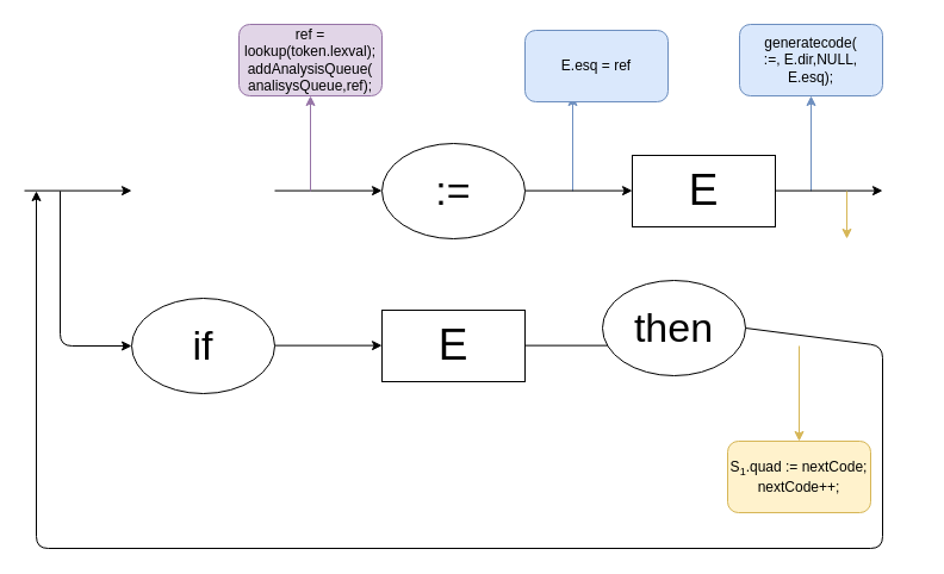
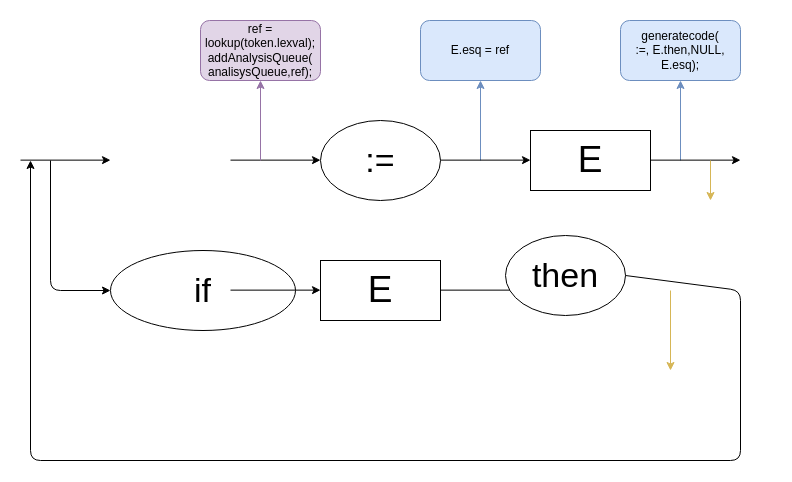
  <mxCell id="0" />
  <mxCell id="1" parent="0" />
  <mxCell id="2" value="" style="group" parent="1" vertex="1" connectable="0"><mxGeometry width="750" height="440" as="geometry" x="20" y="20" /></mxCell>
  <mxCell id="3" value="ref =&lt;br&gt;lookup(token.lexval);&lt;br&gt;addAnalysisQueue(&lt;br&gt;analisysQueue,ref);" style="rounded=1;whiteSpace=wrap;html=1;fillColor=#e1d5e7;strokeColor=#9673a6;" parent="2" vertex="1"><mxGeometry x="180" width="120" height="60" as="geometry" /></mxCell>
  <mxCell id="4" value="" style="endArrow=classic;html=1;fillColor=#dae8fc;strokeColor=#6c8ebf;" parent="2" edge="1"><mxGeometry width="50" height="50" relative="1" as="geometry"><mxPoint x="460" y="140" as="sourcePoint" /><mxPoint x="460" y="60" as="targetPoint" /></mxGeometry></mxCell>
- <mxCell id="5" value="E.esq = ref" style="rounded=1;whiteSpace=wrap;html=1;fillColor=#dae8fc;strokeColor=#6c8ebf;" parent="2" vertex="1"><mxGeometry x="420" y="5" width="120" height="60" as="geometry" /></mxCell>
+ <mxCell id="5" value="E.esq = ref" style="rounded=1;whiteSpace=wrap;html=1;fillColor=#dae8fc;strokeColor=#6c8ebf;" parent="2" vertex="1"><mxGeometry x="400" width="120" height="60" as="geometry" /></mxCell>
  <mxCell id="6" value="" style="endArrow=classic;html=1;fillColor=#dae8fc;strokeColor=#6c8ebf;" parent="2" edge="1"><mxGeometry width="50" height="50" relative="1" as="geometry"><mxPoint x="660" y="140" as="sourcePoint" /><mxPoint x="660" y="60" as="targetPoint" /></mxGeometry></mxCell>
- <mxCell id="7" value="generatecode(&lt;br&gt;:=, E.dir,NULL, E.esq);" style="rounded=1;whiteSpace=wrap;html=1;fillColor=#dae8fc;strokeColor=#6c8ebf;" parent="2" vertex="1"><mxGeometry x="600" width="120" height="60" as="geometry" /></mxCell>
+ <mxCell id="7" value="generatecode(&lt;br&gt;:=, E.then,NULL, E.esq);" style="rounded=1;whiteSpace=wrap;html=1;fillColor=#dae8fc;strokeColor=#6c8ebf;" parent="2" vertex="1"><mxGeometry x="600" width="120" height="60" as="geometry" /></mxCell>
  <mxCell id="8" value="" style="endArrow=classic;html=1;entryX=0;entryY=0.5;entryDx=0;entryDy=0;" parent="2" edge="1"><mxGeometry width="50" height="50" relative="1" as="geometry"><mxPoint x="210" y="139.64" as="sourcePoint" /><mxPoint x="300" y="139.64" as="targetPoint" /></mxGeometry></mxCell>
  <mxCell id="9" value="" style="endArrow=classic;html=1;entryX=0;entryY=0.5;entryDx=0;entryDy=0;" parent="2" edge="1"><mxGeometry width="50" height="50" relative="1" as="geometry"><mxPoint y="139.64" as="sourcePoint" /><mxPoint x="90" y="139.64" as="targetPoint" /></mxGeometry></mxCell>
  <mxCell id="10" value="" style="endArrow=classic;html=1;" parent="2" edge="1"><mxGeometry width="50" height="50" relative="1" as="geometry"><mxPoint x="30" y="140" as="sourcePoint" /><mxPoint x="90" y="270" as="targetPoint" /><Array as="points"><mxPoint x="30" y="270" /></Array></mxGeometry></mxCell>
  <mxCell id="11" value="&lt;font style=&quot;font-size: 37px&quot;&gt;E&lt;/font&gt;" style="rounded=0;whiteSpace=wrap;html=1;" parent="2" vertex="1"><mxGeometry x="510" y="110" width="120" height="60" as="geometry" /></mxCell>
  <mxCell id="12" value="" style="endArrow=classic;html=1;entryX=0;entryY=0.5;entryDx=0;entryDy=0;" parent="2" edge="1"><mxGeometry width="50" height="50" relative="1" as="geometry"><mxPoint x="630" y="139.64" as="sourcePoint" /><mxPoint x="720" y="139.64" as="targetPoint" /></mxGeometry></mxCell>
  <mxCell id="13" value="&lt;font style=&quot;font-size: 34px&quot;&gt;:=&lt;/font&gt;" style="ellipse;whiteSpace=wrap;html=1;" parent="2" vertex="1"><mxGeometry x="300" y="100" width="120" height="80" as="geometry" /></mxCell>
  <mxCell id="14" value="" style="endArrow=classic;html=1;entryX=0;entryY=0.5;entryDx=0;entryDy=0;" parent="2" edge="1"><mxGeometry width="50" height="50" relative="1" as="geometry"><mxPoint x="420" y="139.64" as="sourcePoint" /><mxPoint x="510" y="139.64" as="targetPoint" /></mxGeometry></mxCell>
- <mxCell id="15" value="&lt;font style=&quot;font-size: 34px&quot;&gt;if&lt;/font&gt;" style="ellipse;whiteSpace=wrap;html=1;" parent="2" vertex="1"><mxGeometry x="90" y="230" width="120" height="80" as="geometry" /></mxCell>
+ <mxCell id="15" value="&lt;font style=&quot;font-size: 34px&quot;&gt;if&lt;/font&gt;" style="ellipse;whiteSpace=wrap;html=1;" parent="2" vertex="1"><mxGeometry x="90" y="230" width="185" height="80" as="geometry" /></mxCell>
  <mxCell id="16" value="&lt;font style=&quot;font-size: 37px&quot;&gt;E&lt;/font&gt;" style="rounded=0;whiteSpace=wrap;html=1;" parent="2" vertex="1"><mxGeometry x="300" y="240" width="120" height="60" as="geometry" /></mxCell>
  <mxCell id="17" value="" style="endArrow=classic;html=1;entryX=0;entryY=0.5;entryDx=0;entryDy=0;" parent="2" edge="1"><mxGeometry width="50" height="50" relative="1" as="geometry"><mxPoint x="420" y="269.64" as="sourcePoint" /><mxPoint x="510" y="269.64" as="targetPoint" /></mxGeometry></mxCell>
  <mxCell id="18" value="" style="endArrow=classic;html=1;entryX=0;entryY=0.5;entryDx=0;entryDy=0;" parent="2" edge="1"><mxGeometry width="50" height="50" relative="1" as="geometry"><mxPoint x="210" y="269.64" as="sourcePoint" /><mxPoint x="300" y="269.64" as="targetPoint" /></mxGeometry></mxCell>
  <mxCell id="19" value="&lt;font style=&quot;font-size: 34px&quot;&gt;then&lt;/font&gt;" style="ellipse;whiteSpace=wrap;html=1;" parent="2" vertex="1"><mxGeometry x="485" y="215" width="120" height="80" as="geometry" /></mxCell>
  <mxCell id="20" value="" style="endArrow=classic;html=1;exitX=1;exitY=0.5;exitDx=0;exitDy=0;" parent="2" source="19" edge="1"><mxGeometry width="50" height="50" relative="1" as="geometry"><mxPoint x="640" y="269.64" as="sourcePoint" /><mxPoint x="10" y="140" as="targetPoint" /><Array as="points"><mxPoint x="720" y="270" /><mxPoint x="720" y="440" /><mxPoint x="10" y="440" /></Array></mxGeometry></mxCell>
  <mxCell id="21" value="" style="endArrow=classic;html=1;fillColor=#e1d5e7;strokeColor=#9673a6;" parent="2" edge="1"><mxGeometry width="50" height="50" relative="1" as="geometry"><mxPoint x="240" y="140" as="sourcePoint" /><mxPoint x="240" y="60" as="targetPoint" /></mxGeometry></mxCell>
  <mxCell id="22" value="" style="endArrow=classic;html=1;fillColor=#fff2cc;strokeColor=#d6b656;" parent="2" edge="1"><mxGeometry width="50" height="50" relative="1" as="geometry"><mxPoint x="650" y="270" as="sourcePoint" /><mxPoint x="650" y="350" as="targetPoint" /></mxGeometry></mxCell>
- <mxCell id="23" value="S&lt;sub&gt;&lt;font style=&quot;font-size: 9px&quot;&gt;1&lt;/font&gt;&lt;/sub&gt;.quad := nextCode; nextCode++;" style="rounded=1;whiteSpace=wrap;html=1;fillColor=#fff2cc;strokeColor=#d6b656;" parent="2" vertex="1"><mxGeometry x="590" y="350" width="120" height="60" as="geometry" /></mxCell>
  <mxCell id="24" value="" style="endArrow=classic;html=1;fillColor=#fff2cc;strokeColor=#d6b656;" parent="2" edge="1"><mxGeometry width="50" height="50" relative="1" as="geometry"><mxPoint x="690" y="140.0" as="sourcePoint" /><mxPoint x="690" y="180" as="targetPoint" /></mxGeometry></mxCell>
